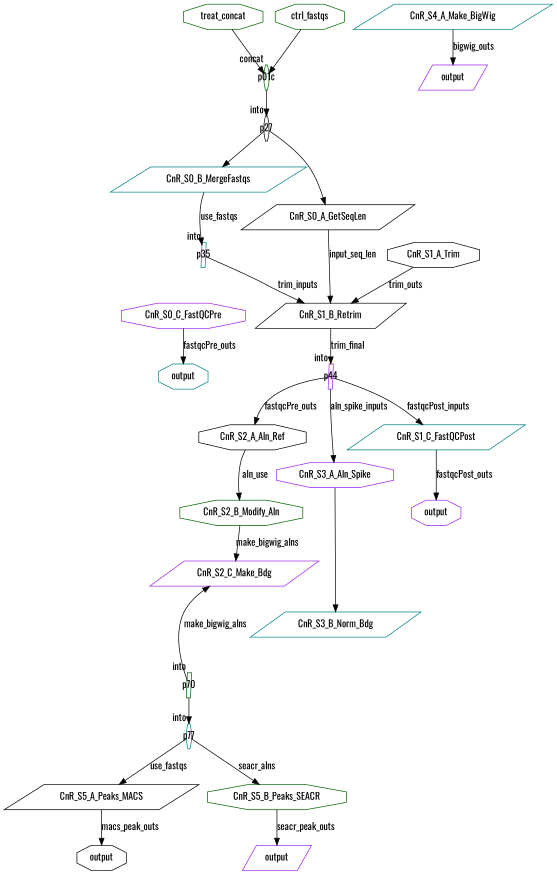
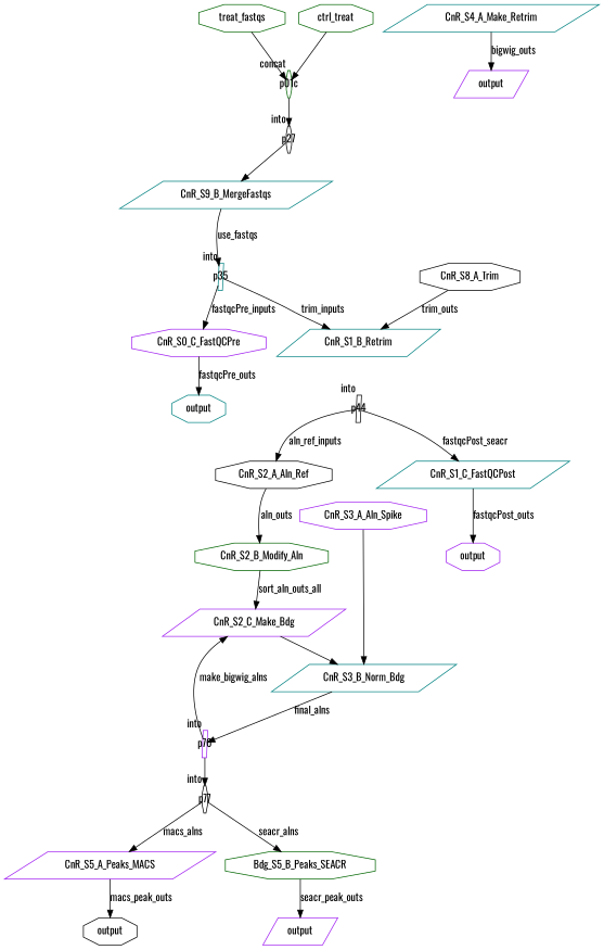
  digraph {
    fontname=Oswald
    node [color=black fontname=Oswald shape=octagon]
    edge [fontname=Oswald]
-   n1 [color=darkgreen label=treat_concat]
+   n1 [color=darkgreen label=treat_fastqs]
    p01c [color=darkgreen fixedsize=true width=0.1 xlabel=concat]
    p27 [fixedsize=true width=0.1 xlabel=into]
-   n4 [color=teal label=CnR_S0_B_MergeFastqs shape=parallelogram]
-   n5 [label=CnR_S0_A_GetSeqLen shape=parallelogram]
-   n6 [color=darkgreen label=ctrl_fastqs]
+   n4 [color=teal label=CnR_S9_B_MergeFastqs shape=parallelogram]
+   n6 [color=darkgreen label=ctrl_treat]
    p35 [color=teal fixedsize=true shape=parallelogram width=0.1 xlabel=into]
-   n8 [label=CnR_S1_B_Retrim shape=parallelogram]
+   n8 [color=teal label=CnR_S1_B_Retrim shape=parallelogram]
    n9 [color=purple label=CnR_S0_C_FastQCPre]
-   p44 [color=purple fixedsize=true shape=parallelogram width=0.1 xlabel=into]
+   p44 [fixedsize=true shape=parallelogram width=0.1 xlabel=into]
    n11 [color=teal label=output]
-   n12 [label=CnR_S1_A_Trim]
+   n12 [label=CnR_S8_A_Trim]
    n13 [label=CnR_S2_A_Aln_Ref]
    n14 [color=purple label=CnR_S3_A_Aln_Spike]
    n15 [color=teal label=CnR_S1_C_FastQCPost shape=parallelogram]
    n16 [color=darkgreen label=CnR_S2_B_Modify_Aln]
    n17 [color=teal label=CnR_S3_B_Norm_Bdg shape=parallelogram]
    n18 [color=purple label=output]
    n19 [color=purple label=CnR_S2_C_Make_Bdg shape=parallelogram]
-   p70 [color=darkgreen fixedsize=true shape=parallelogram width=0.1 xlabel=into]
-   p77 [color=teal fixedsize=true width=0.1 xlabel=into]
-   n22 [label=CnR_S5_A_Peaks_MACS shape=parallelogram]
-   n23 [color=darkgreen label=CnR_S5_B_Peaks_SEACR]
-   n24 [color=teal label=CnR_S4_A_Make_BigWig shape=parallelogram]
+   p70 [color=purple fixedsize=true shape=parallelogram width=0.1 xlabel=into]
+   p77 [fixedsize=true width=0.1 xlabel=into]
+   n22 [color=purple label=CnR_S5_A_Peaks_MACS shape=parallelogram]
+   n23 [color=darkgreen label=Bdg_S5_B_Peaks_SEACR]
+   n24 [color=teal label=CnR_S4_A_Make_Retrim shape=parallelogram]
    n25 [color=purple label=output shape=parallelogram]
    n26 [label=output]
    n27 [color=purple label=output shape=parallelogram]
    n1 -> p01c
    p01c -> p27
    p27 -> n4
-   p27 -> n5
    n4 -> p35 [label=use_fastqs]
-   n5 -> n8 [label=input_seq_len]
    n6 -> p01c
    p35 -> n8 [label=trim_inputs]
-   n8 -> p44 [label=trim_final]
+   p35 -> n9 [label=fastqcPre_inputs]
    n9 -> n11 [label=fastqcPre_outs]
-   p44 -> n13 [label=fastqcPre_outs]
-   p44 -> n14 [label=aln_spike_inputs]
-   p44 -> n15 [label=fastqcPost_inputs]
+   p44 -> n13 [label=aln_ref_inputs]
+   p44 -> n15 [label=fastqcPost_seacr]
    n12 -> n8 [label=trim_outs]
-   n13 -> n16 [label=aln_use]
+   n13 -> n16 [label=aln_outs]
    n14 -> n17
    n15 -> n18 [label=fastqcPost_outs]
-   n16 -> n19 [label=make_bigwig_alns]
+   n16 -> n19 [label=sort_aln_outs_all]
+   n17 -> p70 [label=final_alns]
+   n19 -> n17
    p70 -> n19 [label=make_bigwig_alns]
    p70 -> p77
-   p77 -> n22 [label=use_fastqs]
+   p77 -> n22 [label=macs_alns]
    p77 -> n23 [label=seacr_alns]
    n22 -> n26 [label=macs_peak_outs]
    n23 -> n27 [label=seacr_peak_outs]
    n24 -> n25 [label=bigwig_outs]
  }
